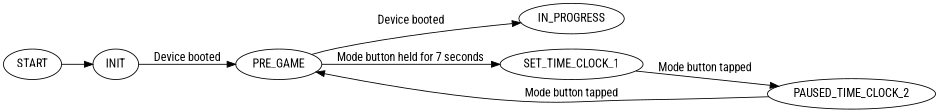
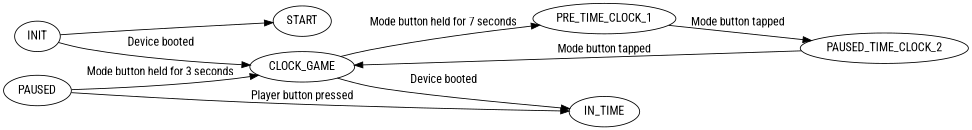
  digraph {
    fontname="Roboto Condensed"
    rankdir=LR
    node [fontname="Roboto Condensed"]
    edge [fontname="Roboto Condensed"]
    START
    INIT
-   PRE_GAME
-   IN_PROGRESS
-   SET_TIME_CLOCK_1
+   PRE_GAME [label=CLOCK_GAME]
+   IN_PROGRESS [label=IN_TIME]
+   SET_TIME_CLOCK_1 [label=PRE_TIME_CLOCK_1]
    n6 [label=PAUSED_TIME_CLOCK_2]
-   START -> INIT
+   PAUSED
+   INIT -> START
    INIT -> PRE_GAME [label="Device booted"]
    PRE_GAME -> IN_PROGRESS [label="Device booted"]
    PRE_GAME -> SET_TIME_CLOCK_1 [label="Mode button held for 7 seconds"]
    SET_TIME_CLOCK_1 -> n6 [label="Mode button tapped"]
    n6 -> PRE_GAME [label="Mode button tapped"]
+   PAUSED -> PRE_GAME [label="Mode button held for 3 seconds"]
+   PAUSED -> IN_PROGRESS [label="Player button pressed"]
  }
